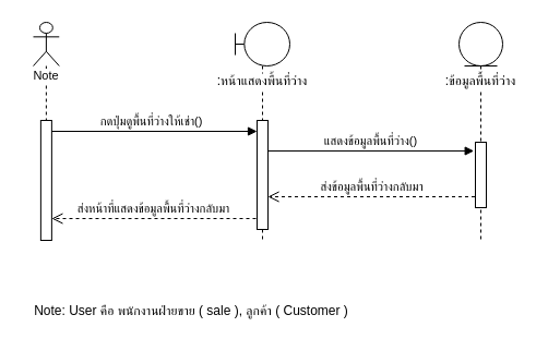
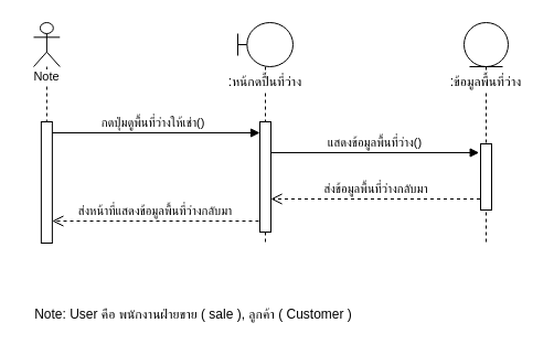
  <mxCell id="0" />
  <mxCell id="1" parent="0" />
  <mxCell id="2" value="กดปุ่มดูพื้นที่ว่างให้เช่า()" style="html=1;verticalAlign=bottom;endArrow=block;fontSize=11;" parent="1" edge="1"><mxGeometry width="80" relative="1" as="geometry"><mxPoint x="40" y="120" as="sourcePoint" /><mxPoint x="235" y="120" as="targetPoint" /><mxPoint as="offset" /></mxGeometry></mxCell>
  <mxCell id="3" value="Note" style="shape=umlLifeline;participant=umlActor;perimeter=lifelinePerimeter;whiteSpace=wrap;html=1;container=1;collapsible=0;recursiveResize=0;verticalAlign=top;spacingTop=36;labelBackgroundColor=#ffffff;outlineConnect=0;strokeWidth=1;fontSize=11;size=40;" parent="1" vertex="1"><mxGeometry x="30.01" y="20" width="23.75" height="200" as="geometry" /></mxCell>
  <mxCell id="4" value="&lt;span&gt;แสดงข้อมูลพื้นที่ว่าง()&lt;/span&gt;" style="html=1;verticalAlign=bottom;endArrow=block;fontSize=11;entryX=-0.133;entryY=0.257;entryDx=0;entryDy=0;entryPerimeter=0;" parent="1" edge="1"><mxGeometry width="80" relative="1" as="geometry"><mxPoint x="245" y="137.99" as="sourcePoint" /><mxPoint x="433.67" y="137.99" as="targetPoint" /></mxGeometry></mxCell>
  <mxCell id="5" value="ส่งข้อมูลพื้นที่ว่างกลับมา" style="html=1;verticalAlign=bottom;endArrow=open;dashed=1;endSize=8;fontSize=11;exitX=-0.05;exitY=0.857;exitDx=0;exitDy=0;exitPerimeter=0;" parent="1" edge="1"><mxGeometry relative="1" as="geometry"><mxPoint x="434.5" y="179.99" as="sourcePoint" /><mxPoint x="245" y="179.99" as="targetPoint" /></mxGeometry></mxCell>
  <mxCell id="6" value="ส่งหน้าที่แสดงข้อมูลพื้นที่ว่างกลับมา" style="html=1;verticalAlign=bottom;endArrow=open;dashed=1;endSize=8;fontSize=11;" parent="1" target="7" edge="1"><mxGeometry relative="1" as="geometry"><mxPoint x="234" y="200" as="sourcePoint" /><mxPoint x="46.88" y="177.14" as="targetPoint" /></mxGeometry></mxCell>
  <mxCell id="7" value="" style="html=1;points=[];perimeter=orthogonalPerimeter;" parent="1" vertex="1"><mxGeometry x="36.88" y="110" width="10" height="110" as="geometry" /></mxCell>
  <mxCell id="8" value="&lt;span style=&quot;text-align: left; font-size: 12px;&quot;&gt;Note: User คือ พนักงานฝ่ายขาย ( sale ), ลูกค้า ( Customer )&lt;/span&gt;" style="text;html=1;strokeColor=none;fillColor=none;align=center;verticalAlign=middle;whiteSpace=wrap;rounded=0;fontSize=12;" parent="1" vertex="1"><mxGeometry x="20" y="270" width="309.99" height="30" as="geometry" /></mxCell>
  <mxCell id="9" value="" style="shape=umlLifeline;participant=umlBoundary;perimeter=lifelinePerimeter;whiteSpace=wrap;html=1;container=1;collapsible=0;recursiveResize=0;verticalAlign=top;spacingTop=36;labelBackgroundColor=#ffffff;outlineConnect=0;" parent="1" vertex="1"><mxGeometry x="215" y="20" width="50" height="200" as="geometry" /></mxCell>
  <mxCell id="10" value="" style="html=1;points=[];perimeter=orthogonalPerimeter;" parent="9" vertex="1"><mxGeometry x="20" y="90" width="10" height="100" as="geometry" /></mxCell>
- <mxCell id="11" value=":หน้าแสดงพื้นที่ว่าง" style="text;align=center;fontStyle=0;verticalAlign=middle;spacingLeft=3;spacingRight=3;strokeColor=none;rotatable=0;points=[[0,0.5],[1,0.5]];portConstraint=eastwest;labelBackgroundColor=#ffffff;" parent="1" vertex="1"><mxGeometry x="200" y="60" width="80" height="26" as="geometry" /></mxCell>
+ <mxCell id="11" value=":หน้กดปื้นที่ว่าง" style="text;align=center;fontStyle=0;verticalAlign=middle;spacingLeft=3;spacingRight=3;strokeColor=none;rotatable=0;points=[[0,0.5],[1,0.5]];portConstraint=eastwest;labelBackgroundColor=#ffffff;" parent="1" vertex="1"><mxGeometry x="200" y="60" width="80" height="26" as="geometry" /></mxCell>
  <mxCell id="12" value="" style="shape=umlLifeline;participant=umlEntity;perimeter=lifelinePerimeter;whiteSpace=wrap;html=1;container=1;collapsible=0;recursiveResize=0;verticalAlign=top;spacingTop=36;labelBackgroundColor=#ffffff;outlineConnect=0;" parent="1" vertex="1"><mxGeometry x="420" y="20" width="40" height="200" as="geometry" /></mxCell>
  <mxCell id="13" value="" style="html=1;points=[];perimeter=orthogonalPerimeter;" parent="12" vertex="1"><mxGeometry x="15" y="110" width="10" height="60" as="geometry" /></mxCell>
  <mxCell id="14" value=":ข้อมูลพื้นที่ว่าง" style="text;align=center;fontStyle=0;verticalAlign=middle;spacingLeft=3;spacingRight=3;strokeColor=none;rotatable=0;points=[[0,0.5],[1,0.5]];portConstraint=eastwest;labelBackgroundColor=#ffffff;" parent="1" vertex="1"><mxGeometry x="400" y="60" width="80" height="26" as="geometry" /></mxCell>
